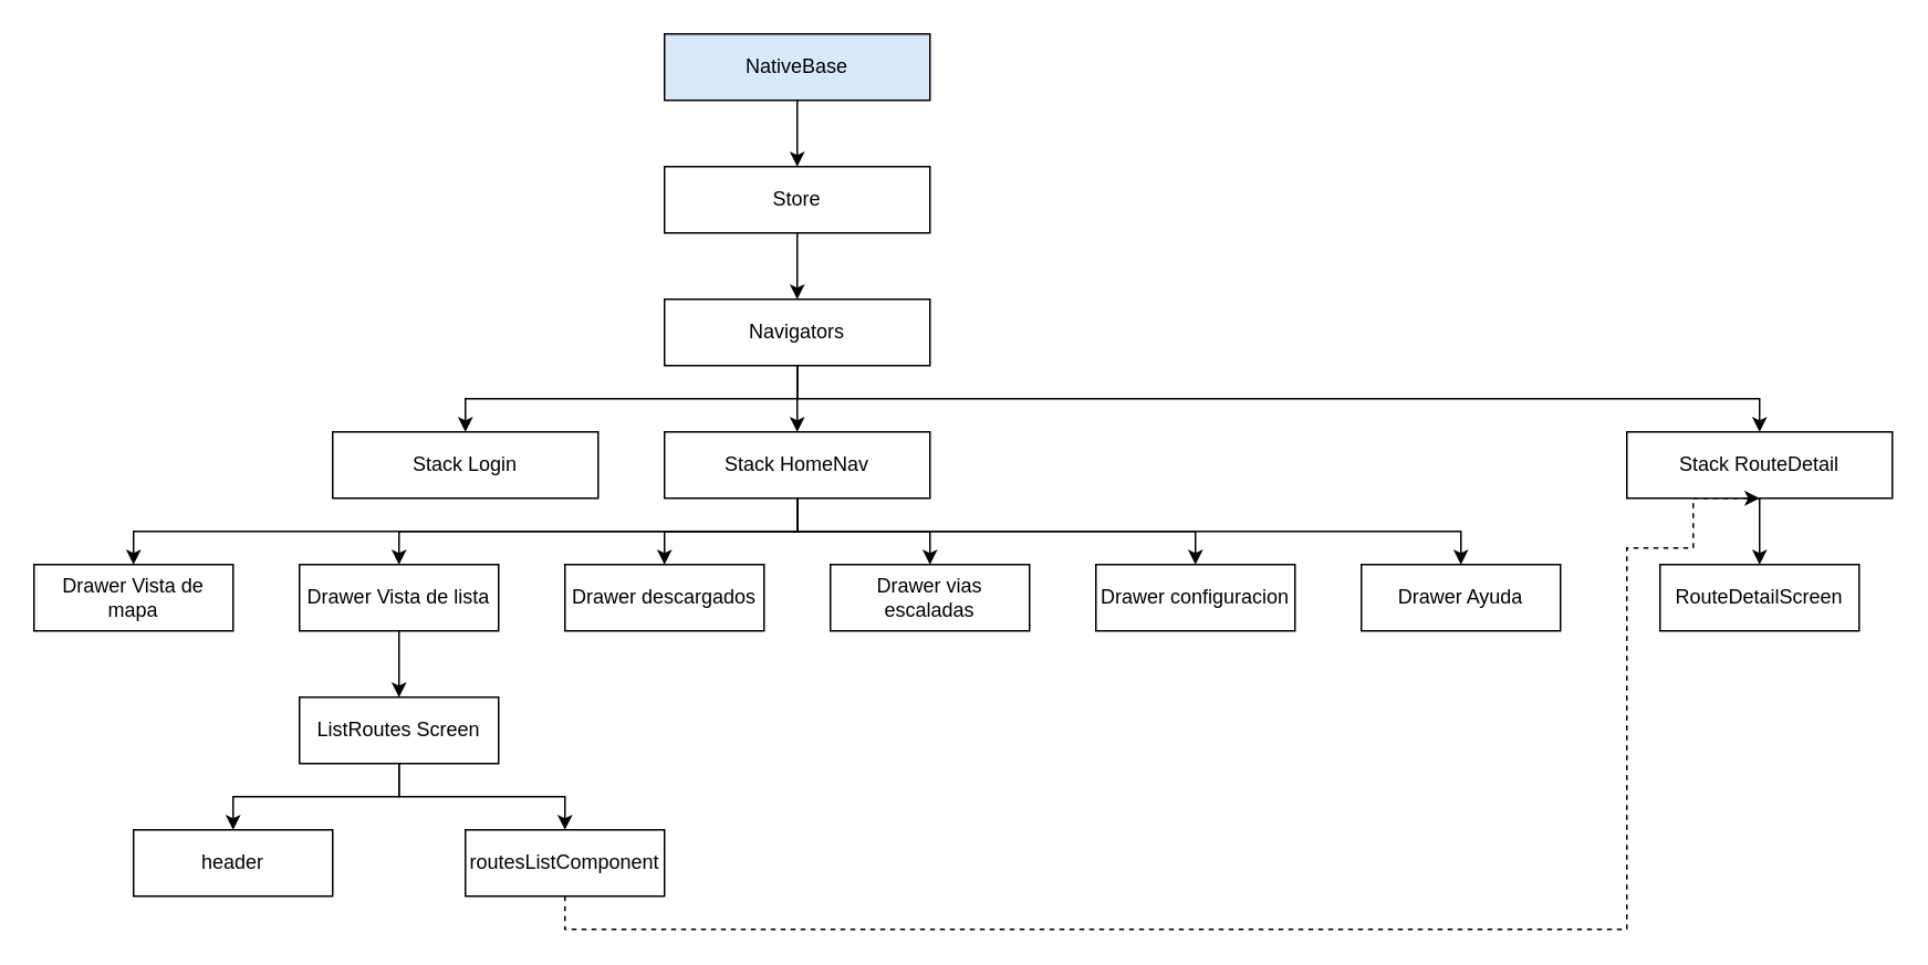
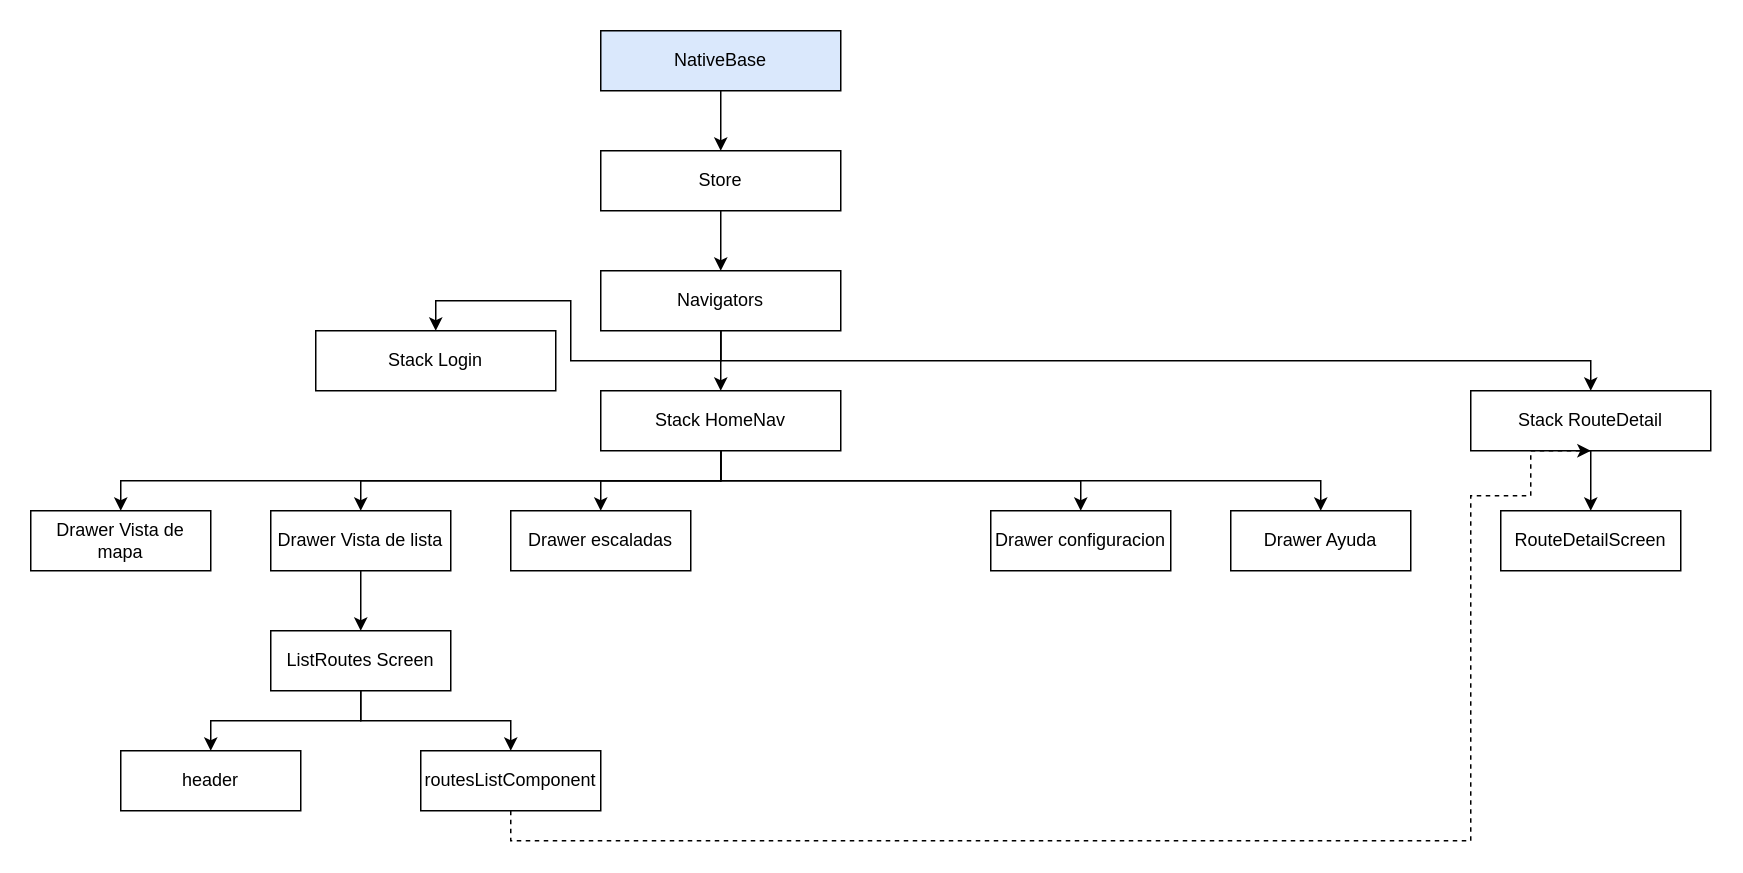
  <mxCell id="0" />
  <mxCell id="1" parent="0" />
  <mxCell id="2" style="edgeStyle=orthogonalEdgeStyle;rounded=0;orthogonalLoop=1;jettySize=auto;html=1;exitX=0.5;exitY=1;exitDx=0;exitDy=0;entryX=0.5;entryY=0;entryDx=0;entryDy=0;" edge="1" parent="1" source="3" target="5"><mxGeometry relative="1" as="geometry" /></mxCell>
  <mxCell id="3" value="NativeBase" style="rounded=0;whiteSpace=wrap;html=1;fillColor=#dae8fc;" vertex="1" parent="1"><mxGeometry x="400" y="20" width="160" height="40" as="geometry" /></mxCell>
  <mxCell id="4" style="edgeStyle=orthogonalEdgeStyle;rounded=0;orthogonalLoop=1;jettySize=auto;html=1;exitX=0.5;exitY=1;exitDx=0;exitDy=0;entryX=0.5;entryY=0;entryDx=0;entryDy=0;" edge="1" parent="1" source="5" target="9"><mxGeometry relative="1" as="geometry" /></mxCell>
  <mxCell id="5" value="Store" style="rounded=0;whiteSpace=wrap;html=1;" vertex="1" parent="1"><mxGeometry x="400" y="100" width="160" height="40" as="geometry" /></mxCell>
  <mxCell id="6" style="edgeStyle=orthogonalEdgeStyle;rounded=0;orthogonalLoop=1;jettySize=auto;html=1;exitX=0.5;exitY=1;exitDx=0;exitDy=0;entryX=0.5;entryY=0;entryDx=0;entryDy=0;" edge="1" parent="1" source="9" target="16"><mxGeometry relative="1" as="geometry" /></mxCell>
  <mxCell id="7" style="edgeStyle=orthogonalEdgeStyle;rounded=0;orthogonalLoop=1;jettySize=auto;html=1;exitX=0.5;exitY=1;exitDx=0;exitDy=0;entryX=0.5;entryY=0;entryDx=0;entryDy=0;" edge="1" parent="1" source="9" target="17"><mxGeometry relative="1" as="geometry" /></mxCell>
  <mxCell id="8" style="edgeStyle=orthogonalEdgeStyle;rounded=0;orthogonalLoop=1;jettySize=auto;html=1;exitX=0.5;exitY=1;exitDx=0;exitDy=0;" edge="1" parent="1" source="9" target="19"><mxGeometry relative="1" as="geometry" /></mxCell>
  <mxCell id="9" value="Navigators" style="rounded=0;whiteSpace=wrap;html=1;" vertex="1" parent="1"><mxGeometry x="400" y="180" width="160" height="40" as="geometry" /></mxCell>
  <mxCell id="10" style="edgeStyle=orthogonalEdgeStyle;rounded=0;orthogonalLoop=1;jettySize=auto;html=1;exitX=0.5;exitY=1;exitDx=0;exitDy=0;entryX=0.5;entryY=0;entryDx=0;entryDy=0;" edge="1" parent="1" source="16" target="20"><mxGeometry relative="1" as="geometry" /></mxCell>
  <mxCell id="11" style="edgeStyle=orthogonalEdgeStyle;rounded=0;orthogonalLoop=1;jettySize=auto;html=1;exitX=0.5;exitY=1;exitDx=0;exitDy=0;entryX=0.5;entryY=0;entryDx=0;entryDy=0;" edge="1" parent="1" source="16" target="22"><mxGeometry relative="1" as="geometry" /></mxCell>
  <mxCell id="12" style="edgeStyle=orthogonalEdgeStyle;rounded=0;orthogonalLoop=1;jettySize=auto;html=1;exitX=0.5;exitY=1;exitDx=0;exitDy=0;entryX=0.5;entryY=0;entryDx=0;entryDy=0;" edge="1" parent="1" source="16" target="23"><mxGeometry relative="1" as="geometry" /></mxCell>
- <mxCell id="13" style="edgeStyle=orthogonalEdgeStyle;rounded=0;orthogonalLoop=1;jettySize=auto;html=1;exitX=0.5;exitY=1;exitDx=0;exitDy=0;entryX=0.5;entryY=0;entryDx=0;entryDy=0;" edge="1" parent="1" source="16" target="24"><mxGeometry relative="1" as="geometry" /></mxCell>
  <mxCell id="14" style="edgeStyle=orthogonalEdgeStyle;rounded=0;orthogonalLoop=1;jettySize=auto;html=1;exitX=0.5;exitY=1;exitDx=0;exitDy=0;entryX=0.5;entryY=0;entryDx=0;entryDy=0;" edge="1" parent="1" source="16" target="32"><mxGeometry relative="1" as="geometry" /></mxCell>
  <mxCell id="15" style="edgeStyle=orthogonalEdgeStyle;rounded=0;orthogonalLoop=1;jettySize=auto;html=1;exitX=0.5;exitY=1;exitDx=0;exitDy=0;" edge="1" parent="1" source="16" target="25"><mxGeometry relative="1" as="geometry" /></mxCell>
  <mxCell id="16" value="Stack HomeNav" style="rounded=0;whiteSpace=wrap;html=1;" vertex="1" parent="1"><mxGeometry x="400" y="260" width="160" height="40" as="geometry" /></mxCell>
- <mxCell id="17" value="Stack Login" style="rounded=0;whiteSpace=wrap;html=1;" vertex="1" parent="1"><mxGeometry x="200" y="260" width="160" height="40" as="geometry" /></mxCell>
+ <mxCell id="17" value="Stack Login" style="rounded=0;whiteSpace=wrap;html=1;" vertex="1" parent="1"><mxGeometry x="210" y="220" width="160" height="40" as="geometry" /></mxCell>
  <mxCell id="18" style="edgeStyle=orthogonalEdgeStyle;rounded=0;orthogonalLoop=1;jettySize=auto;html=1;exitX=0.5;exitY=1;exitDx=0;exitDy=0;entryX=0.5;entryY=0;entryDx=0;entryDy=0;" edge="1" parent="1" source="19" target="33"><mxGeometry relative="1" as="geometry" /></mxCell>
  <mxCell id="19" value="Stack RouteDetail" style="rounded=0;whiteSpace=wrap;html=1;" vertex="1" parent="1"><mxGeometry x="980" y="260" width="160" height="40" as="geometry" /></mxCell>
  <mxCell id="20" value="Drawer Vista de mapa" style="rounded=0;whiteSpace=wrap;html=1;" vertex="1" parent="1"><mxGeometry x="20" y="340" width="120" height="40" as="geometry" /></mxCell>
  <mxCell id="21" style="edgeStyle=orthogonalEdgeStyle;rounded=0;orthogonalLoop=1;jettySize=auto;html=1;exitX=0.5;exitY=1;exitDx=0;exitDy=0;entryX=0.5;entryY=0;entryDx=0;entryDy=0;" edge="1" parent="1" source="22" target="28"><mxGeometry relative="1" as="geometry" /></mxCell>
  <mxCell id="22" value="Drawer Vista de lista" style="rounded=0;whiteSpace=wrap;html=1;" vertex="1" parent="1"><mxGeometry x="180" y="340" width="120" height="40" as="geometry" /></mxCell>
- <mxCell id="23" value="Drawer descargados" style="rounded=0;whiteSpace=wrap;html=1;" vertex="1" parent="1"><mxGeometry x="340" y="340" width="120" height="40" as="geometry" /></mxCell>
- <mxCell id="24" value="Drawer vias escaladas" style="rounded=0;whiteSpace=wrap;html=1;" vertex="1" parent="1"><mxGeometry x="500" y="340" width="120" height="40" as="geometry" /></mxCell>
+ <mxCell id="23" value="Drawer escaladas" style="rounded=0;whiteSpace=wrap;html=1;" vertex="1" parent="1"><mxGeometry x="340" y="340" width="120" height="40" as="geometry" /></mxCell>
  <mxCell id="25" value="Drawer Ayuda" style="rounded=0;whiteSpace=wrap;html=1;" vertex="1" parent="1"><mxGeometry x="820" y="340" width="120" height="40" as="geometry" /></mxCell>
  <mxCell id="26" style="edgeStyle=orthogonalEdgeStyle;rounded=0;orthogonalLoop=1;jettySize=auto;html=1;exitX=0.5;exitY=1;exitDx=0;exitDy=0;entryX=0.5;entryY=0;entryDx=0;entryDy=0;" edge="1" parent="1" source="28" target="29"><mxGeometry relative="1" as="geometry" /></mxCell>
  <mxCell id="27" style="edgeStyle=orthogonalEdgeStyle;rounded=0;orthogonalLoop=1;jettySize=auto;html=1;exitX=0.5;exitY=1;exitDx=0;exitDy=0;entryX=0.5;entryY=0;entryDx=0;entryDy=0;" edge="1" parent="1" source="28" target="31"><mxGeometry relative="1" as="geometry" /></mxCell>
  <mxCell id="28" value="ListRoutes Screen" style="rounded=0;whiteSpace=wrap;html=1;" vertex="1" parent="1"><mxGeometry x="180" y="420" width="120" height="40" as="geometry" /></mxCell>
  <mxCell id="29" value="header" style="rounded=0;whiteSpace=wrap;html=1;" vertex="1" parent="1"><mxGeometry x="80" y="500" width="120" height="40" as="geometry" /></mxCell>
  <mxCell id="30" style="edgeStyle=orthogonalEdgeStyle;rounded=0;orthogonalLoop=1;jettySize=auto;html=1;exitX=0.5;exitY=1;exitDx=0;exitDy=0;entryX=0.5;entryY=1;entryDx=0;entryDy=0;dashed=1;" edge="1" parent="1" source="31" target="19"><mxGeometry relative="1" as="geometry"><Array as="points"><mxPoint x="340" y="560" /><mxPoint x="980" y="560" /><mxPoint x="980" y="330" /><mxPoint x="1020" y="330" /></Array></mxGeometry></mxCell>
  <mxCell id="31" value="routesListComponent" style="rounded=0;whiteSpace=wrap;html=1;" vertex="1" parent="1"><mxGeometry x="280" y="500" width="120" height="40" as="geometry" /></mxCell>
  <mxCell id="32" value="Drawer configuracion" style="rounded=0;whiteSpace=wrap;html=1;" vertex="1" parent="1"><mxGeometry x="660" y="340" width="120" height="40" as="geometry" /></mxCell>
  <mxCell id="33" value="RouteDetailScreen" style="rounded=0;whiteSpace=wrap;html=1;" vertex="1" parent="1"><mxGeometry x="1000" y="340" width="120" height="40" as="geometry" /></mxCell>
